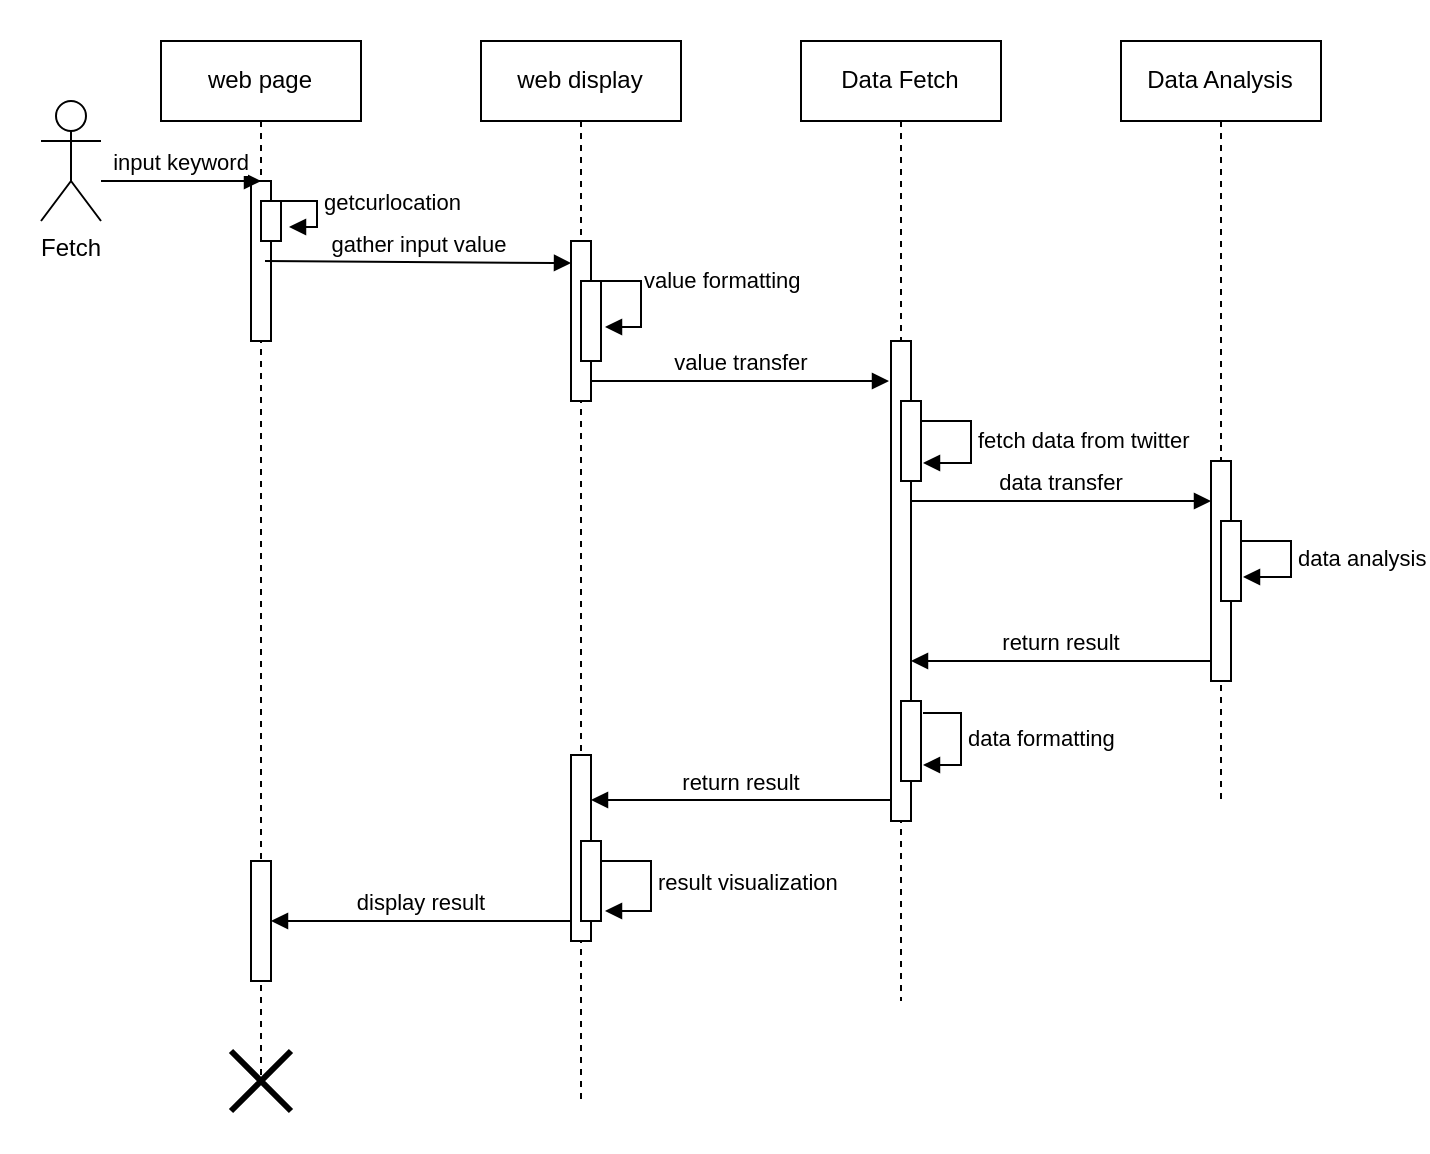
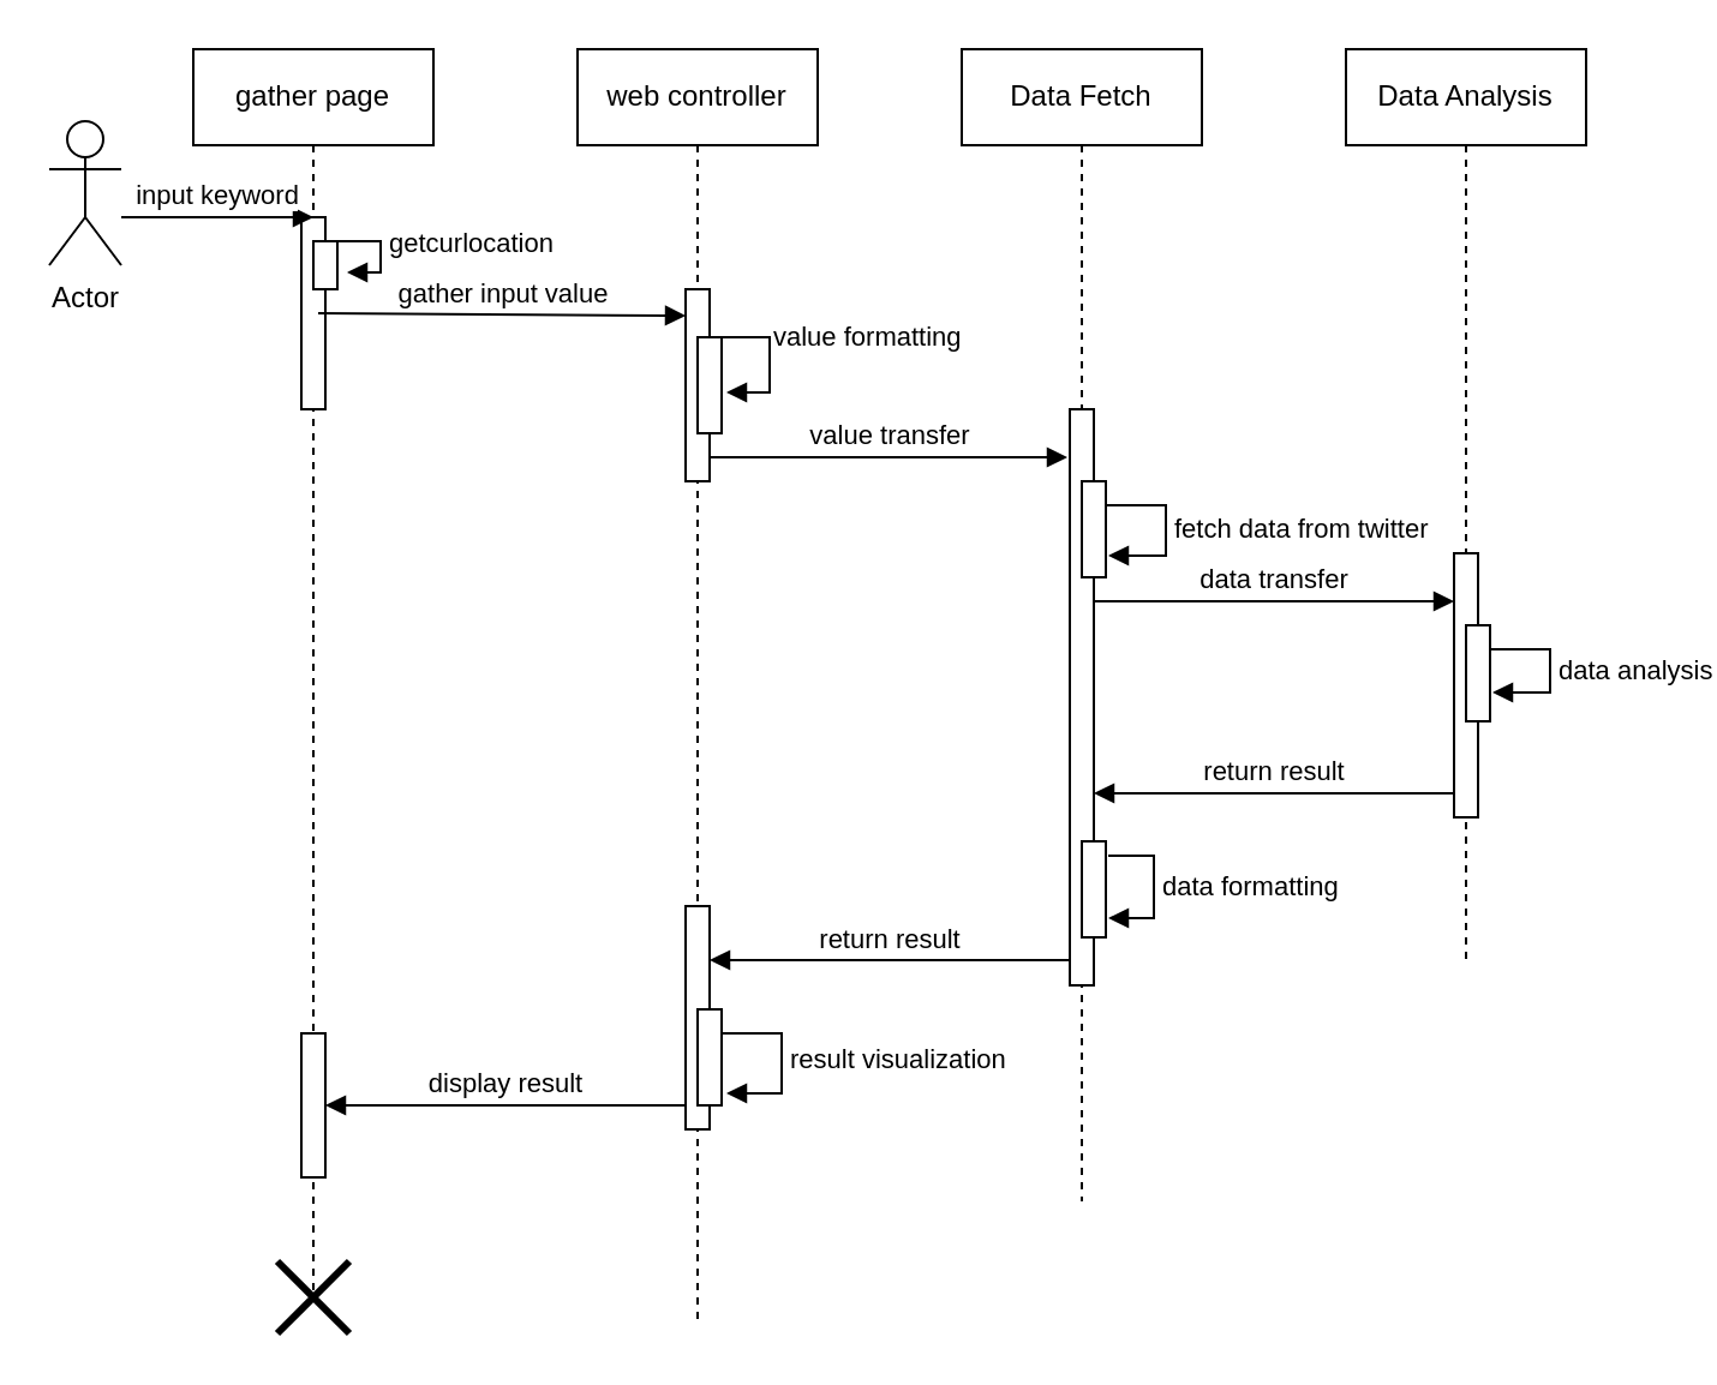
  <mxCell id="0" />
  <mxCell id="1" parent="0" />
- <mxCell id="2" value="web page" style="shape=umlLifeline;perimeter=lifelinePerimeter;whiteSpace=wrap;html=1;container=1;collapsible=0;recursiveResize=0;outlineConnect=0;" vertex="1" parent="1"><mxGeometry x="80" y="20" width="100" height="520" as="geometry" /></mxCell>
+ <mxCell id="2" value="gather page" style="shape=umlLifeline;perimeter=lifelinePerimeter;whiteSpace=wrap;html=1;container=1;collapsible=0;recursiveResize=0;outlineConnect=0;" vertex="1" parent="1"><mxGeometry x="80" y="20" width="100" height="520" as="geometry" /></mxCell>
  <mxCell id="3" value="" style="html=1;points=[];perimeter=orthogonalPerimeter;" vertex="1" parent="2"><mxGeometry x="45" y="70" width="10" height="80" as="geometry" /></mxCell>
  <mxCell id="4" value="" style="html=1;points=[];perimeter=orthogonalPerimeter;" vertex="1" parent="2"><mxGeometry x="50" y="80" width="10" height="20" as="geometry" /></mxCell>
  <mxCell id="5" value="" style="html=1;points=[];perimeter=orthogonalPerimeter;" vertex="1" parent="2"><mxGeometry x="45" y="410" width="10" height="60" as="geometry" /></mxCell>
- <mxCell id="6" value="web display" style="shape=umlLifeline;perimeter=lifelinePerimeter;whiteSpace=wrap;html=1;container=1;collapsible=0;recursiveResize=0;outlineConnect=0;" vertex="1" parent="1"><mxGeometry x="240" y="20" width="100" height="530" as="geometry" /></mxCell>
+ <mxCell id="6" value="web controller" style="shape=umlLifeline;perimeter=lifelinePerimeter;whiteSpace=wrap;html=1;container=1;collapsible=0;recursiveResize=0;outlineConnect=0;" vertex="1" parent="1"><mxGeometry x="240" y="20" width="100" height="530" as="geometry" /></mxCell>
  <mxCell id="7" value="" style="html=1;points=[];perimeter=orthogonalPerimeter;" vertex="1" parent="6"><mxGeometry x="45" y="357" width="10" height="93" as="geometry" /></mxCell>
  <mxCell id="8" value="" style="html=1;points=[];perimeter=orthogonalPerimeter;" vertex="1" parent="6"><mxGeometry x="50" y="400" width="10" height="40" as="geometry" /></mxCell>
  <mxCell id="9" value="result visualization" style="edgeStyle=orthogonalEdgeStyle;html=1;align=left;spacingLeft=2;endArrow=block;rounded=0;entryX=1.2;entryY=0.875;strokeWidth=1;entryDx=0;entryDy=0;entryPerimeter=0;" edge="1" target="8" parent="6"><mxGeometry relative="1" as="geometry"><mxPoint x="62" y="410" as="sourcePoint" /><Array as="points"><mxPoint x="60" y="410" /><mxPoint x="85" y="410" /><mxPoint x="85" y="435" /></Array></mxGeometry></mxCell>
  <mxCell id="10" value="Data Fetch" style="shape=umlLifeline;perimeter=lifelinePerimeter;whiteSpace=wrap;html=1;container=1;collapsible=0;recursiveResize=0;outlineConnect=0;" vertex="1" parent="1"><mxGeometry x="400" y="20" width="100" height="480" as="geometry" /></mxCell>
  <mxCell id="11" value="" style="html=1;points=[];perimeter=orthogonalPerimeter;" vertex="1" parent="10"><mxGeometry x="45" y="150" width="10" height="240" as="geometry" /></mxCell>
  <mxCell id="12" value="" style="html=1;points=[];perimeter=orthogonalPerimeter;" vertex="1" parent="10"><mxGeometry x="50" y="180" width="10" height="40" as="geometry" /></mxCell>
  <mxCell id="13" value="" style="html=1;points=[];perimeter=orthogonalPerimeter;" vertex="1" parent="10"><mxGeometry x="50" y="330" width="10" height="40" as="geometry" /></mxCell>
  <mxCell id="14" value="data formatting" style="edgeStyle=orthogonalEdgeStyle;html=1;align=left;spacingLeft=2;endArrow=block;rounded=0;entryX=1.1;entryY=0.8;strokeWidth=1;entryDx=0;entryDy=0;entryPerimeter=0;" edge="1" target="13" parent="10"><mxGeometry relative="1" as="geometry"><mxPoint x="61" y="336" as="sourcePoint" /><Array as="points"><mxPoint x="80" y="336" /><mxPoint x="80" y="362" /></Array></mxGeometry></mxCell>
  <mxCell id="15" value="Data Analysis" style="shape=umlLifeline;perimeter=lifelinePerimeter;whiteSpace=wrap;html=1;container=1;collapsible=0;recursiveResize=0;outlineConnect=0;" vertex="1" parent="1"><mxGeometry x="560" y="20" width="100" height="380" as="geometry" /></mxCell>
  <mxCell id="16" value="" style="html=1;points=[];perimeter=orthogonalPerimeter;" vertex="1" parent="15"><mxGeometry x="45" y="210" width="10" height="110" as="geometry" /></mxCell>
  <mxCell id="17" value="input keyword" style="html=1;verticalAlign=bottom;endArrow=block;" edge="1" parent="1"><mxGeometry width="80" relative="1" as="geometry"><mxPoint x="50" y="90" as="sourcePoint" /><mxPoint x="130" y="90" as="targetPoint" /></mxGeometry></mxCell>
- <mxCell id="18" value="Fetch" style="shape=umlActor;verticalLabelPosition=bottom;labelBackgroundColor=#ffffff;verticalAlign=top;html=1;" vertex="1" parent="1"><mxGeometry x="20" y="50" width="30" height="60" as="geometry" /></mxCell>
+ <mxCell id="18" value="Actor" style="shape=umlActor;verticalLabelPosition=bottom;labelBackgroundColor=#ffffff;verticalAlign=top;html=1;" vertex="1" parent="1"><mxGeometry x="20" y="50" width="30" height="60" as="geometry" /></mxCell>
  <mxCell id="19" value="getcurlocation" style="edgeStyle=orthogonalEdgeStyle;html=1;align=left;spacingLeft=2;endArrow=block;rounded=0;entryX=1.4;entryY=0.65;entryDx=0;entryDy=0;entryPerimeter=0;" edge="1" target="4" parent="1"><mxGeometry relative="1" as="geometry"><mxPoint x="132.5" y="100" as="sourcePoint" /><Array as="points"><mxPoint x="158" y="100" /><mxPoint x="158" y="113" /></Array><mxPoint x="137.5" y="120" as="targetPoint" /></mxGeometry></mxCell>
  <mxCell id="20" value="gather input value" style="html=1;verticalAlign=bottom;endArrow=block;endSize=6;startSize=6;jumpSize=6;strokeWidth=1;exitX=0.5;exitY=0.5;exitDx=0;exitDy=0;exitPerimeter=0;entryX=0;entryY=0.138;entryDx=0;entryDy=0;entryPerimeter=0;" edge="1" parent="1" target="21"><mxGeometry width="80" relative="1" as="geometry"><mxPoint x="132" y="130" as="sourcePoint" /><mxPoint x="291.5" y="130" as="targetPoint" /></mxGeometry></mxCell>
  <mxCell id="21" value="" style="html=1;points=[];perimeter=orthogonalPerimeter;" vertex="1" parent="1"><mxGeometry x="285" y="120" width="10" height="80" as="geometry" /></mxCell>
  <mxCell id="22" value="value transfer" style="html=1;verticalAlign=bottom;endArrow=block;strokeWidth=1;" edge="1" parent="1"><mxGeometry width="80" relative="1" as="geometry"><mxPoint x="295" y="190" as="sourcePoint" /><mxPoint x="444" y="190" as="targetPoint" /></mxGeometry></mxCell>
  <mxCell id="23" value="" style="html=1;points=[];perimeter=orthogonalPerimeter;" vertex="1" parent="1"><mxGeometry x="290" y="140" width="10" height="40" as="geometry" /></mxCell>
  <mxCell id="24" value="value formatting" style="edgeStyle=orthogonalEdgeStyle;html=1;align=left;spacingLeft=2;endArrow=block;rounded=0;strokeWidth=1;" edge="1" parent="1"><mxGeometry relative="1" as="geometry"><mxPoint x="295" y="120" as="sourcePoint" /><Array as="points"><mxPoint x="295" y="140" /><mxPoint x="320" y="140" /><mxPoint x="320" y="163" /></Array><mxPoint x="302" y="163" as="targetPoint" /></mxGeometry></mxCell>
  <mxCell id="25" value="fetch data from twitter" style="edgeStyle=orthogonalEdgeStyle;html=1;align=left;spacingLeft=2;endArrow=block;rounded=0;entryX=1.1;entryY=0.775;strokeWidth=1;entryDx=0;entryDy=0;entryPerimeter=0;" edge="1" target="12" parent="1"><mxGeometry relative="1" as="geometry"><mxPoint x="460" y="210" as="sourcePoint" /><Array as="points"><mxPoint x="485" y="210" /><mxPoint x="485" y="231" /></Array><mxPoint x="465" y="230" as="targetPoint" /></mxGeometry></mxCell>
  <mxCell id="26" value="data transfer" style="html=1;verticalAlign=bottom;endArrow=block;strokeWidth=1;exitX=0.5;exitY=0.889;exitDx=0;exitDy=0;exitPerimeter=0;" edge="1" parent="1"><mxGeometry width="80" relative="1" as="geometry"><mxPoint x="455" y="250.01" as="sourcePoint" /><mxPoint x="605" y="250" as="targetPoint" /></mxGeometry></mxCell>
  <mxCell id="27" value="" style="html=1;points=[];perimeter=orthogonalPerimeter;" vertex="1" parent="1"><mxGeometry x="610" y="260" width="10" height="40" as="geometry" /></mxCell>
  <mxCell id="28" value="data analysis" style="edgeStyle=orthogonalEdgeStyle;html=1;align=left;spacingLeft=2;endArrow=block;rounded=0;entryX=1.1;entryY=0.7;strokeWidth=1;entryDx=0;entryDy=0;entryPerimeter=0;" edge="1" target="27" parent="1"><mxGeometry relative="1" as="geometry"><mxPoint x="620" y="270" as="sourcePoint" /><Array as="points"><mxPoint x="645" y="270" /><mxPoint x="645" y="288" /></Array><mxPoint x="625" y="290" as="targetPoint" /></mxGeometry></mxCell>
  <mxCell id="29" value="return result" style="html=1;verticalAlign=bottom;endArrow=block;strokeWidth=1;" edge="1" parent="1"><mxGeometry width="80" relative="1" as="geometry"><mxPoint x="605" y="330" as="sourcePoint" /><mxPoint x="455" y="330" as="targetPoint" /></mxGeometry></mxCell>
  <mxCell id="30" value="return result" style="html=1;verticalAlign=bottom;endArrow=block;strokeWidth=1;" edge="1" parent="1"><mxGeometry width="80" relative="1" as="geometry"><mxPoint x="445" y="399.5" as="sourcePoint" /><mxPoint x="295" y="399.5" as="targetPoint" /></mxGeometry></mxCell>
  <mxCell id="31" value="display result" style="html=1;verticalAlign=bottom;endArrow=block;strokeWidth=1;" edge="1" parent="1"><mxGeometry width="80" relative="1" as="geometry"><mxPoint x="285" y="460" as="sourcePoint" /><mxPoint x="135" y="460" as="targetPoint" /></mxGeometry></mxCell>
  <mxCell id="32" value="" style="shape=umlDestroy;whiteSpace=wrap;html=1;strokeWidth=3;" vertex="1" parent="1"><mxGeometry x="115" y="525" width="30" height="30" as="geometry" /></mxCell>
